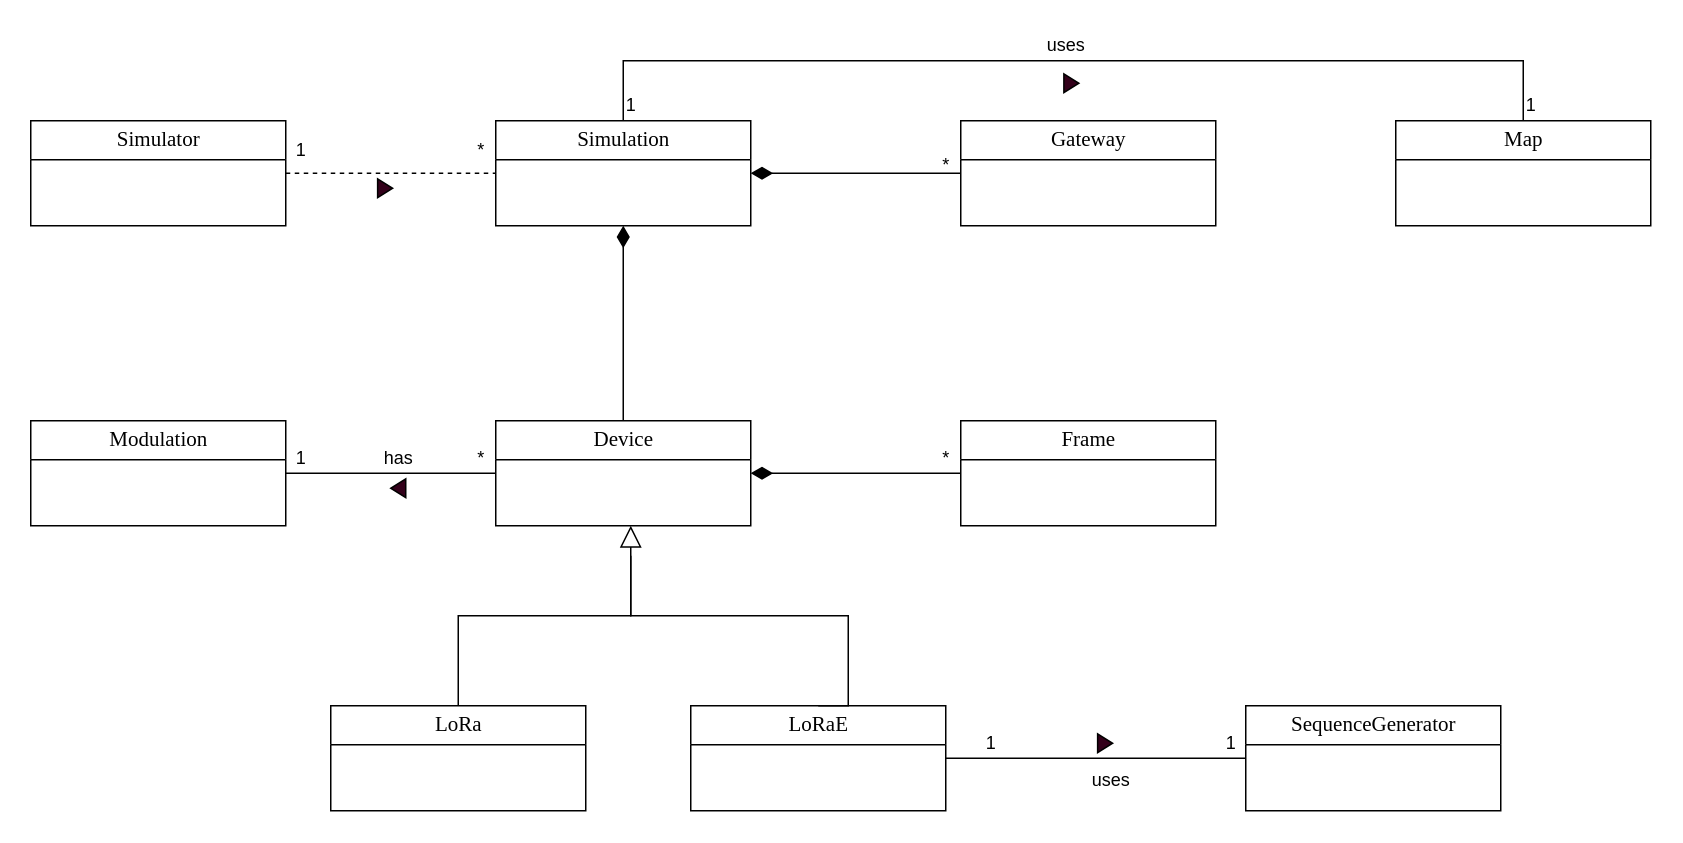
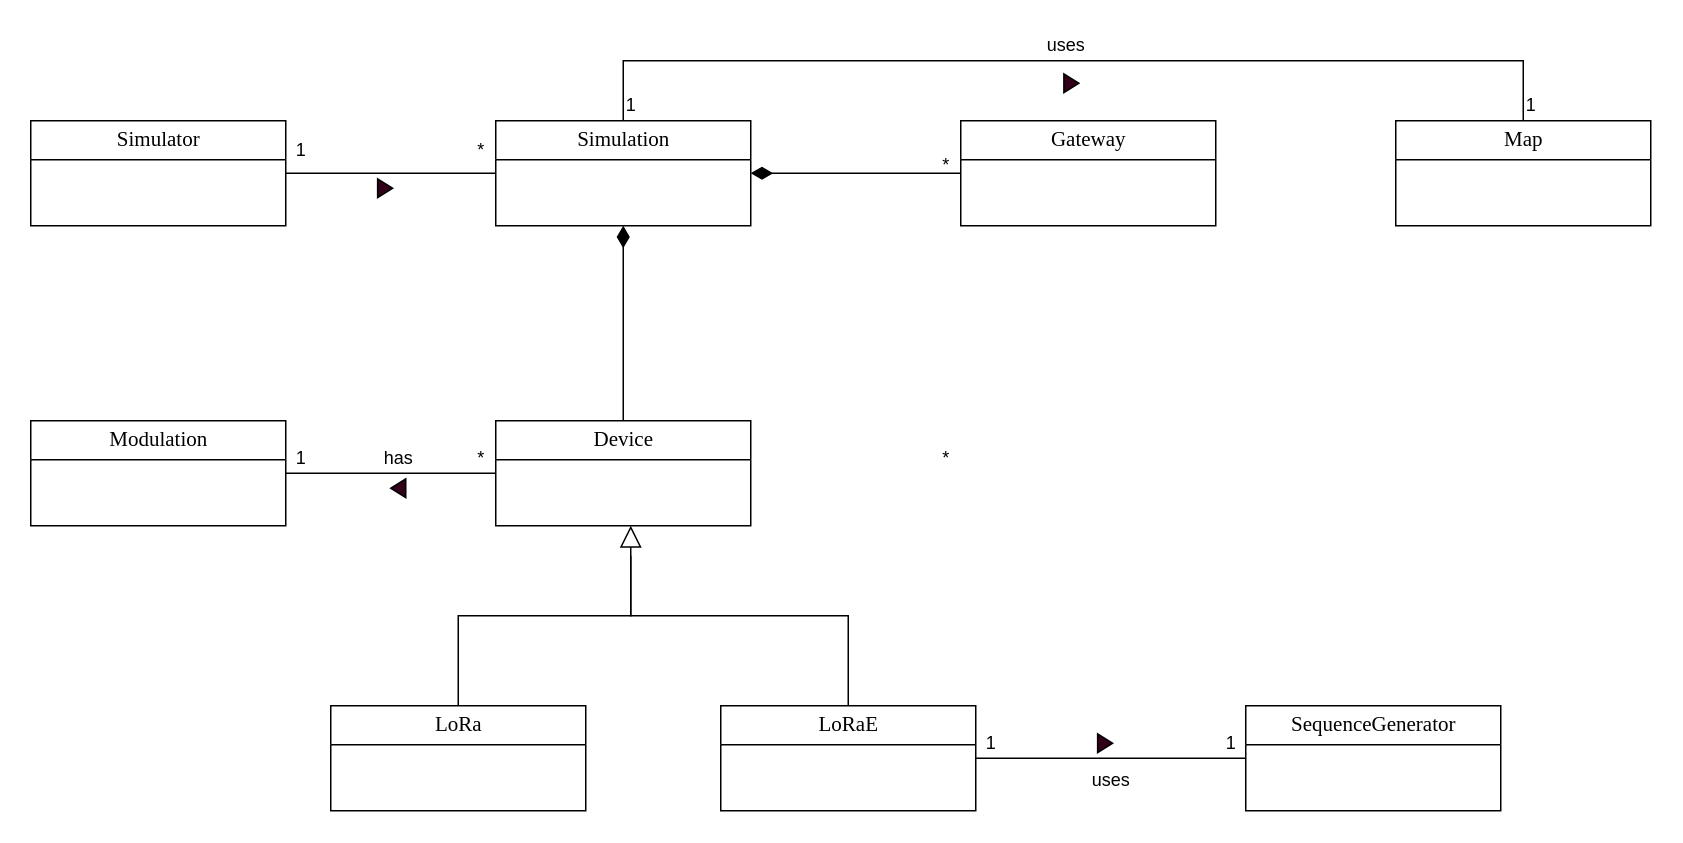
  <mxCell id="0" />
  <mxCell id="1" parent="0" />
- <mxCell id="2" style="edgeStyle=orthogonalEdgeStyle;rounded=0;orthogonalLoop=1;jettySize=auto;html=1;exitX=1;exitY=0.5;exitDx=0;exitDy=0;entryX=0;entryY=0.5;entryDx=0;entryDy=0;endArrow=none;endFill=0;endSize=12;dashed=1;" edge="1" parent="1" source="3" target="5"><mxGeometry relative="1" as="geometry" /></mxCell>
+ <mxCell id="2" style="edgeStyle=orthogonalEdgeStyle;rounded=0;orthogonalLoop=1;jettySize=auto;html=1;exitX=1;exitY=0.5;exitDx=0;exitDy=0;entryX=0;entryY=0.5;entryDx=0;entryDy=0;endArrow=none;endFill=0;endSize=12;" edge="1" parent="1" source="3" target="5"><mxGeometry relative="1" as="geometry" /></mxCell>
  <mxCell id="3" value="&lt;font style=&quot;font-size: 14px&quot;&gt;Simulator&lt;/font&gt;" style="swimlane;html=1;fontStyle=0;childLayout=stackLayout;horizontal=1;startSize=26;fillColor=none;horizontalStack=0;resizeParent=1;resizeLast=0;collapsible=1;marginBottom=0;swimlaneFillColor=#ffffff;rounded=0;shadow=0;comic=0;labelBackgroundColor=none;strokeWidth=1;fontFamily=Verdana;fontSize=10;align=center;" parent="1" vertex="1"><mxGeometry x="20" y="80" width="170" height="70" as="geometry" /></mxCell>
  <mxCell id="4" style="edgeStyle=orthogonalEdgeStyle;rounded=0;orthogonalLoop=1;jettySize=auto;html=1;exitX=0.5;exitY=0;exitDx=0;exitDy=0;entryX=0.5;entryY=0;entryDx=0;entryDy=0;endArrow=none;endFill=0;endSize=12;" edge="1" parent="1" source="5" target="8"><mxGeometry relative="1" as="geometry"><Array as="points"><mxPoint x="415" y="40" /><mxPoint x="1015" y="40" /></Array></mxGeometry></mxCell>
  <mxCell id="5" value="&lt;font style=&quot;font-size: 14px&quot;&gt;Simulation&lt;/font&gt;" style="swimlane;html=1;fontStyle=0;childLayout=stackLayout;horizontal=1;startSize=26;fillColor=none;horizontalStack=0;resizeParent=1;resizeLast=0;collapsible=1;marginBottom=0;swimlaneFillColor=#ffffff;rounded=0;shadow=0;comic=0;labelBackgroundColor=none;strokeWidth=1;fontFamily=Verdana;fontSize=10;align=center;" vertex="1" parent="1"><mxGeometry x="330" y="80" width="170" height="70" as="geometry" /></mxCell>
  <mxCell id="6" style="edgeStyle=orthogonalEdgeStyle;rounded=0;orthogonalLoop=1;jettySize=auto;html=1;entryX=1;entryY=0.5;entryDx=0;entryDy=0;endArrow=diamondThin;endFill=1;endSize=12;" edge="1" parent="1" source="7" target="5"><mxGeometry relative="1" as="geometry" /></mxCell>
  <mxCell id="7" value="&lt;font style=&quot;font-size: 14px&quot;&gt;Gateway&lt;/font&gt;" style="swimlane;html=1;fontStyle=0;childLayout=stackLayout;horizontal=1;startSize=26;fillColor=none;horizontalStack=0;resizeParent=1;resizeLast=0;collapsible=1;marginBottom=0;swimlaneFillColor=#ffffff;rounded=0;shadow=0;comic=0;labelBackgroundColor=none;strokeWidth=1;fontFamily=Verdana;fontSize=10;align=center;" vertex="1" parent="1"><mxGeometry x="640" y="80" width="170" height="70" as="geometry" /></mxCell>
  <mxCell id="8" value="&lt;font style=&quot;font-size: 14px&quot;&gt;Map&lt;/font&gt;" style="swimlane;html=1;fontStyle=0;childLayout=stackLayout;horizontal=1;startSize=26;fillColor=none;horizontalStack=0;resizeParent=1;resizeLast=0;collapsible=1;marginBottom=0;swimlaneFillColor=#ffffff;rounded=0;shadow=0;comic=0;labelBackgroundColor=none;strokeWidth=1;fontFamily=Verdana;fontSize=10;align=center;" vertex="1" parent="1"><mxGeometry x="930" y="80" width="170" height="70" as="geometry" /></mxCell>
  <mxCell id="9" style="edgeStyle=orthogonalEdgeStyle;rounded=0;orthogonalLoop=1;jettySize=auto;html=1;exitX=0;exitY=0.5;exitDx=0;exitDy=0;entryX=1;entryY=0.5;entryDx=0;entryDy=0;endArrow=none;endFill=0;endSize=12;" edge="1" parent="1" source="11" target="20"><mxGeometry relative="1" as="geometry" /></mxCell>
  <mxCell id="10" style="edgeStyle=orthogonalEdgeStyle;rounded=0;orthogonalLoop=1;jettySize=auto;html=1;exitX=0.5;exitY=0;exitDx=0;exitDy=0;entryX=0.5;entryY=1;entryDx=0;entryDy=0;endArrow=diamondThin;endFill=1;endSize=12;" edge="1" parent="1" source="11" target="5"><mxGeometry relative="1" as="geometry" /></mxCell>
  <mxCell id="11" value="&lt;font style=&quot;font-size: 14px&quot;&gt;Device&lt;/font&gt;" style="swimlane;html=1;fontStyle=0;childLayout=stackLayout;horizontal=1;startSize=26;fillColor=none;horizontalStack=0;resizeParent=1;resizeLast=0;collapsible=1;marginBottom=0;swimlaneFillColor=#ffffff;rounded=0;shadow=0;comic=0;labelBackgroundColor=none;strokeWidth=1;fontFamily=Verdana;fontSize=10;align=center;" vertex="1" parent="1"><mxGeometry x="330" y="280" width="170" height="70" as="geometry" /></mxCell>
  <mxCell id="12" style="edgeStyle=orthogonalEdgeStyle;rounded=0;orthogonalLoop=1;jettySize=auto;html=1;exitX=0.5;exitY=0;exitDx=0;exitDy=0;endArrow=none;endFill=0;" edge="1" parent="1" source="13"><mxGeometry relative="1" as="geometry"><mxPoint x="420" y="370" as="targetPoint" /><Array as="points"><mxPoint x="305" y="410" /><mxPoint x="420" y="410" /></Array></mxGeometry></mxCell>
  <mxCell id="13" value="&lt;font style=&quot;font-size: 14px&quot;&gt;LoRa&lt;/font&gt;" style="swimlane;html=1;fontStyle=0;childLayout=stackLayout;horizontal=1;startSize=26;fillColor=none;horizontalStack=0;resizeParent=1;resizeLast=0;collapsible=1;marginBottom=0;swimlaneFillColor=#ffffff;rounded=0;shadow=0;comic=0;labelBackgroundColor=none;strokeWidth=1;fontFamily=Verdana;fontSize=10;align=center;" vertex="1" parent="1"><mxGeometry x="220" y="470" width="170" height="70" as="geometry" /></mxCell>
  <mxCell id="14" style="edgeStyle=orthogonalEdgeStyle;rounded=0;orthogonalLoop=1;jettySize=auto;html=1;exitX=1;exitY=0.5;exitDx=0;exitDy=0;entryX=0;entryY=0.5;entryDx=0;entryDy=0;endArrow=none;endFill=0;" edge="1" parent="1" source="16" target="17"><mxGeometry relative="1" as="geometry" /></mxCell>
  <mxCell id="15" style="edgeStyle=orthogonalEdgeStyle;rounded=0;orthogonalLoop=1;jettySize=auto;html=1;exitX=0.5;exitY=0;exitDx=0;exitDy=0;endArrow=block;endFill=0;endSize=12;" edge="1" parent="1" source="16"><mxGeometry relative="1" as="geometry"><mxPoint x="420" y="350" as="targetPoint" /><Array as="points"><mxPoint x="565" y="410" /><mxPoint x="420" y="410" /></Array></mxGeometry></mxCell>
- <mxCell id="16" value="&lt;font style=&quot;font-size: 14px&quot;&gt;LoRaE&lt;/font&gt;" style="swimlane;html=1;fontStyle=0;childLayout=stackLayout;horizontal=1;startSize=26;fillColor=none;horizontalStack=0;resizeParent=1;resizeLast=0;collapsible=1;marginBottom=0;swimlaneFillColor=#ffffff;rounded=0;shadow=0;comic=0;labelBackgroundColor=none;strokeWidth=1;fontFamily=Verdana;fontSize=10;align=center;" vertex="1" parent="1"><mxGeometry x="460" y="470" width="170" height="70" as="geometry" /></mxCell>
+ <mxCell id="16" value="&lt;font style=&quot;font-size: 14px&quot;&gt;LoRaE&lt;/font&gt;" style="swimlane;html=1;fontStyle=0;childLayout=stackLayout;horizontal=1;startSize=26;fillColor=none;horizontalStack=0;resizeParent=1;resizeLast=0;collapsible=1;marginBottom=0;swimlaneFillColor=#ffffff;rounded=0;shadow=0;comic=0;labelBackgroundColor=none;strokeWidth=1;fontFamily=Verdana;fontSize=10;align=center;" vertex="1" parent="1"><mxGeometry x="480" y="470" width="170" height="70" as="geometry" /></mxCell>
  <mxCell id="17" value="&lt;font style=&quot;font-size: 14px&quot;&gt;SequenceGenerator&lt;/font&gt;" style="swimlane;html=1;fontStyle=0;childLayout=stackLayout;horizontal=1;startSize=26;fillColor=none;horizontalStack=0;resizeParent=1;resizeLast=0;collapsible=1;marginBottom=0;swimlaneFillColor=#ffffff;rounded=0;shadow=0;comic=0;labelBackgroundColor=none;strokeWidth=1;fontFamily=Verdana;fontSize=10;align=center;" vertex="1" parent="1"><mxGeometry x="830" y="470" width="170" height="70" as="geometry" /></mxCell>
- <mxCell id="18" style="edgeStyle=orthogonalEdgeStyle;rounded=0;orthogonalLoop=1;jettySize=auto;html=1;exitX=0;exitY=0.5;exitDx=0;exitDy=0;entryX=1;entryY=0.5;entryDx=0;entryDy=0;endArrow=diamondThin;endFill=1;endSize=12;" edge="1" parent="1" source="19" target="11"><mxGeometry relative="1" as="geometry" /></mxCell>
- <mxCell id="19" value="&lt;font style=&quot;font-size: 14px&quot;&gt;Frame&lt;/font&gt;" style="swimlane;html=1;fontStyle=0;childLayout=stackLayout;horizontal=1;startSize=26;fillColor=none;horizontalStack=0;resizeParent=1;resizeLast=0;collapsible=1;marginBottom=0;swimlaneFillColor=#ffffff;rounded=0;shadow=0;comic=0;labelBackgroundColor=none;strokeWidth=1;fontFamily=Verdana;fontSize=10;align=center;" vertex="1" parent="1"><mxGeometry x="640" y="280" width="170" height="70" as="geometry" /></mxCell>
  <mxCell id="20" value="&lt;font style=&quot;font-size: 14px&quot;&gt;Modulation&lt;/font&gt;" style="swimlane;html=1;fontStyle=0;childLayout=stackLayout;horizontal=1;startSize=26;fillColor=none;horizontalStack=0;resizeParent=1;resizeLast=0;collapsible=1;marginBottom=0;swimlaneFillColor=#ffffff;rounded=0;shadow=0;comic=0;labelBackgroundColor=none;strokeWidth=1;fontFamily=Verdana;fontSize=10;align=center;" vertex="1" parent="1"><mxGeometry x="20" y="280" width="170" height="70" as="geometry" /></mxCell>
  <mxCell id="21" value="*" style="text;html=1;align=center;verticalAlign=middle;resizable=0;points=[];autosize=1;strokeColor=none;fillColor=none;" vertex="1" parent="1"><mxGeometry x="620" y="295" width="20" height="20" as="geometry" /></mxCell>
  <mxCell id="22" value="has" style="text;html=1;align=center;verticalAlign=middle;resizable=0;points=[];autosize=1;strokeColor=none;fillColor=none;" vertex="1" parent="1"><mxGeometry x="250" y="295" width="30" height="20" as="geometry" /></mxCell>
  <mxCell id="23" value="" style="verticalLabelPosition=bottom;verticalAlign=top;html=1;shape=mxgraph.basic.acute_triangle;dx=0.5;rotation=-90;fillColor=#33001A;" vertex="1" parent="1"><mxGeometry x="258.75" y="320" width="12.5" height="10" as="geometry" /></mxCell>
  <mxCell id="24" value="" style="verticalLabelPosition=bottom;verticalAlign=top;html=1;shape=mxgraph.basic.acute_triangle;dx=0.5;rotation=90;fillColor=#33001A;" vertex="1" parent="1"><mxGeometry x="730" y="490" width="12.5" height="10" as="geometry" /></mxCell>
  <mxCell id="25" value="uses" style="text;html=1;align=center;verticalAlign=middle;resizable=0;points=[];autosize=1;strokeColor=none;fillColor=none;" vertex="1" parent="1"><mxGeometry x="720" y="510" width="40" height="20" as="geometry" /></mxCell>
  <mxCell id="26" value="1" style="text;html=1;align=center;verticalAlign=middle;resizable=0;points=[];autosize=1;strokeColor=none;fillColor=none;" vertex="1" parent="1"><mxGeometry x="810" y="485" width="20" height="20" as="geometry" /></mxCell>
  <mxCell id="27" value="1" style="text;html=1;align=center;verticalAlign=middle;resizable=0;points=[];autosize=1;strokeColor=none;fillColor=none;" vertex="1" parent="1"><mxGeometry x="650" y="485" width="20" height="20" as="geometry" /></mxCell>
  <mxCell id="28" value="*" style="text;html=1;align=center;verticalAlign=middle;resizable=0;points=[];autosize=1;strokeColor=none;fillColor=none;" vertex="1" parent="1"><mxGeometry x="310" y="295" width="20" height="20" as="geometry" /></mxCell>
  <mxCell id="29" value="1" style="text;html=1;align=center;verticalAlign=middle;resizable=0;points=[];autosize=1;strokeColor=none;fillColor=none;" vertex="1" parent="1"><mxGeometry x="190" y="295" width="20" height="20" as="geometry" /></mxCell>
  <mxCell id="30" value="*" style="text;html=1;align=center;verticalAlign=middle;resizable=0;points=[];autosize=1;strokeColor=none;fillColor=none;" vertex="1" parent="1"><mxGeometry x="620" y="100" width="20" height="20" as="geometry" /></mxCell>
  <mxCell id="31" value="" style="verticalLabelPosition=bottom;verticalAlign=top;html=1;shape=mxgraph.basic.acute_triangle;dx=0.5;rotation=90;fillColor=#33001A;" vertex="1" parent="1"><mxGeometry x="707.5" y="50" width="12.5" height="10" as="geometry" /></mxCell>
  <mxCell id="32" value="uses" style="text;html=1;align=center;verticalAlign=middle;resizable=0;points=[];autosize=1;strokeColor=none;fillColor=none;" vertex="1" parent="1"><mxGeometry x="690" y="20" width="40" height="20" as="geometry" /></mxCell>
  <mxCell id="33" value="1" style="text;html=1;align=center;verticalAlign=middle;resizable=0;points=[];autosize=1;strokeColor=none;fillColor=none;" vertex="1" parent="1"><mxGeometry x="1010" y="60" width="20" height="20" as="geometry" /></mxCell>
  <mxCell id="34" value="1" style="text;html=1;align=center;verticalAlign=middle;resizable=0;points=[];autosize=1;strokeColor=none;fillColor=none;" vertex="1" parent="1"><mxGeometry x="410" y="60" width="20" height="20" as="geometry" /></mxCell>
  <mxCell id="35" value="" style="verticalLabelPosition=bottom;verticalAlign=top;html=1;shape=mxgraph.basic.acute_triangle;dx=0.5;rotation=90;fillColor=#33001A;" vertex="1" parent="1"><mxGeometry x="250" y="120" width="12.5" height="10" as="geometry" /></mxCell>
  <mxCell id="36" value="*" style="text;html=1;align=center;verticalAlign=middle;resizable=0;points=[];autosize=1;strokeColor=none;fillColor=none;" vertex="1" parent="1"><mxGeometry x="310" y="90" width="20" height="20" as="geometry" /></mxCell>
  <mxCell id="37" value="1" style="text;html=1;align=center;verticalAlign=middle;resizable=0;points=[];autosize=1;strokeColor=none;fillColor=none;" vertex="1" parent="1"><mxGeometry x="190" y="90" width="20" height="20" as="geometry" /></mxCell>
